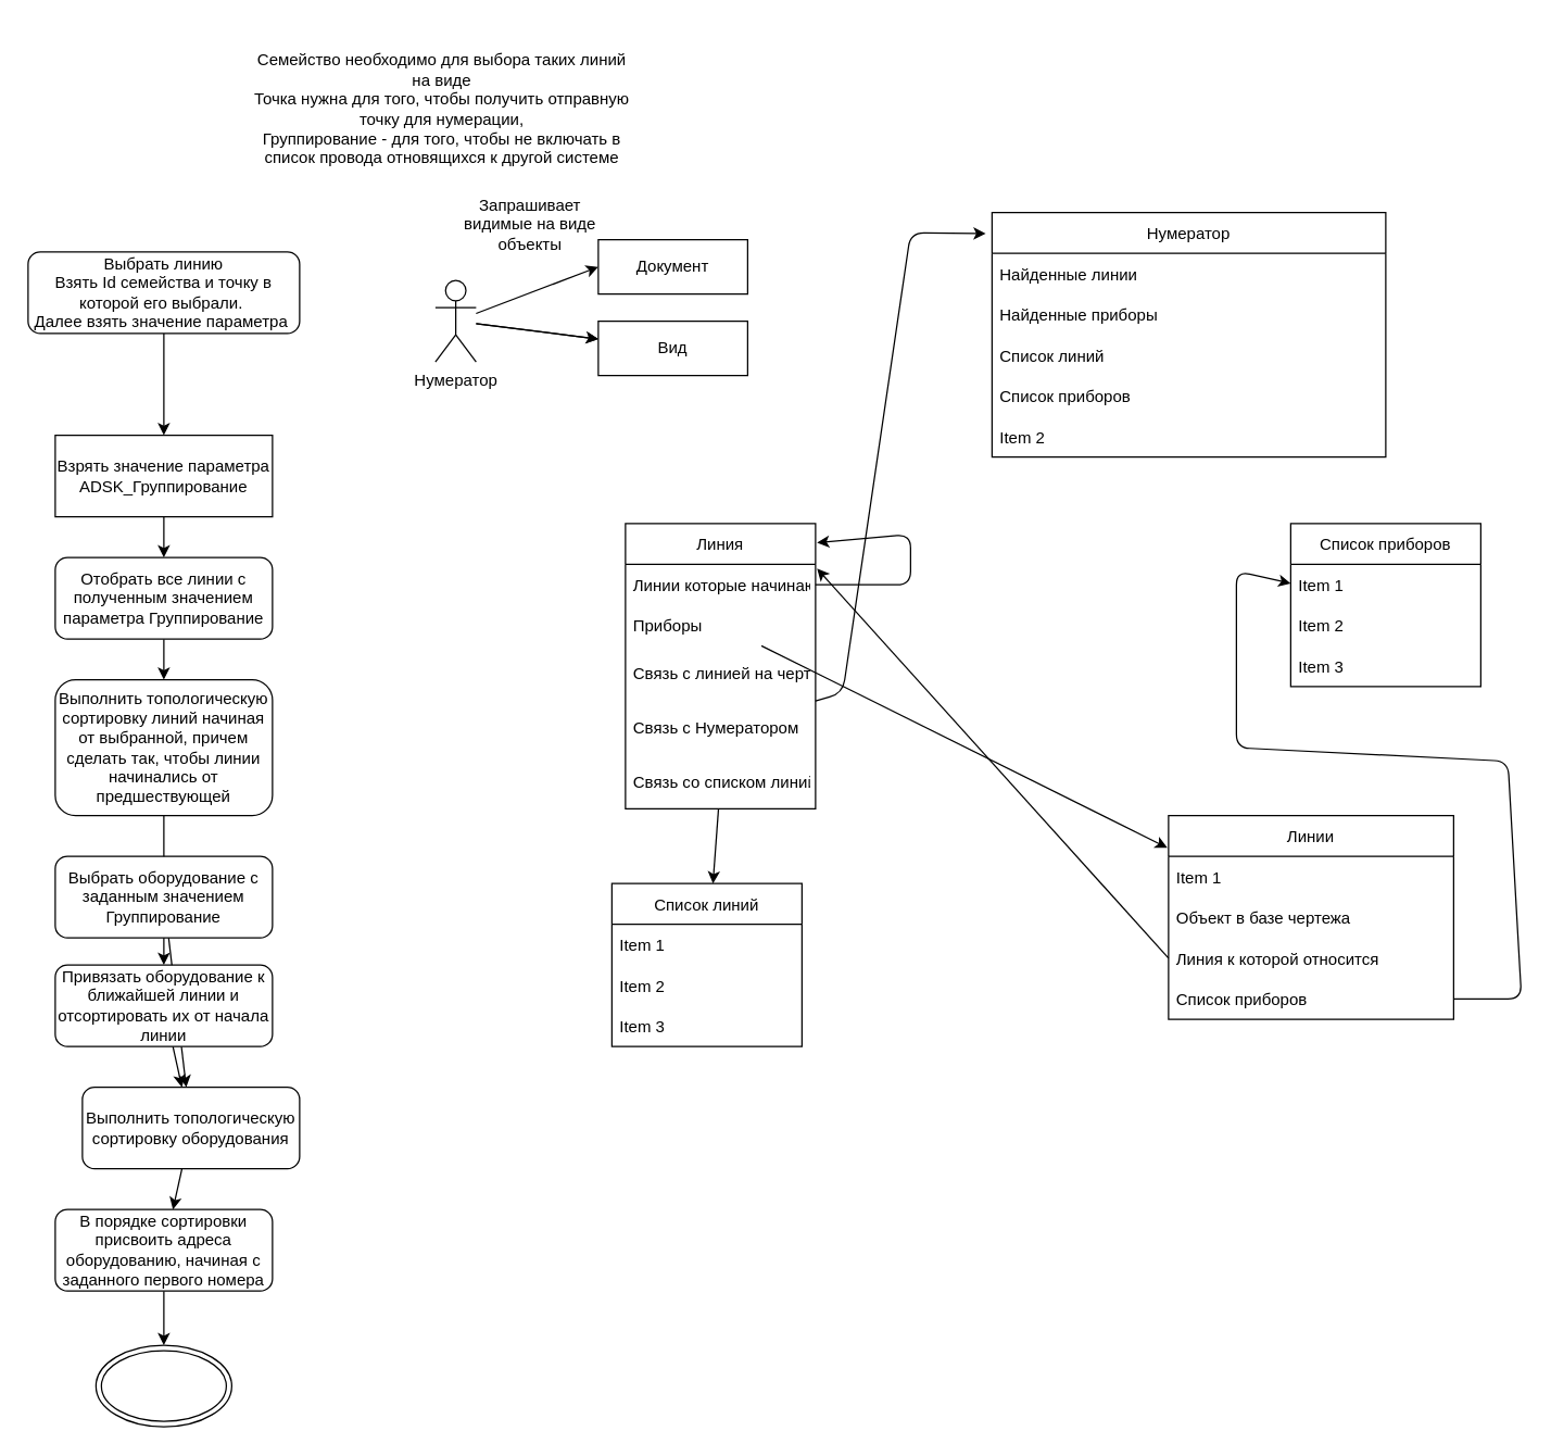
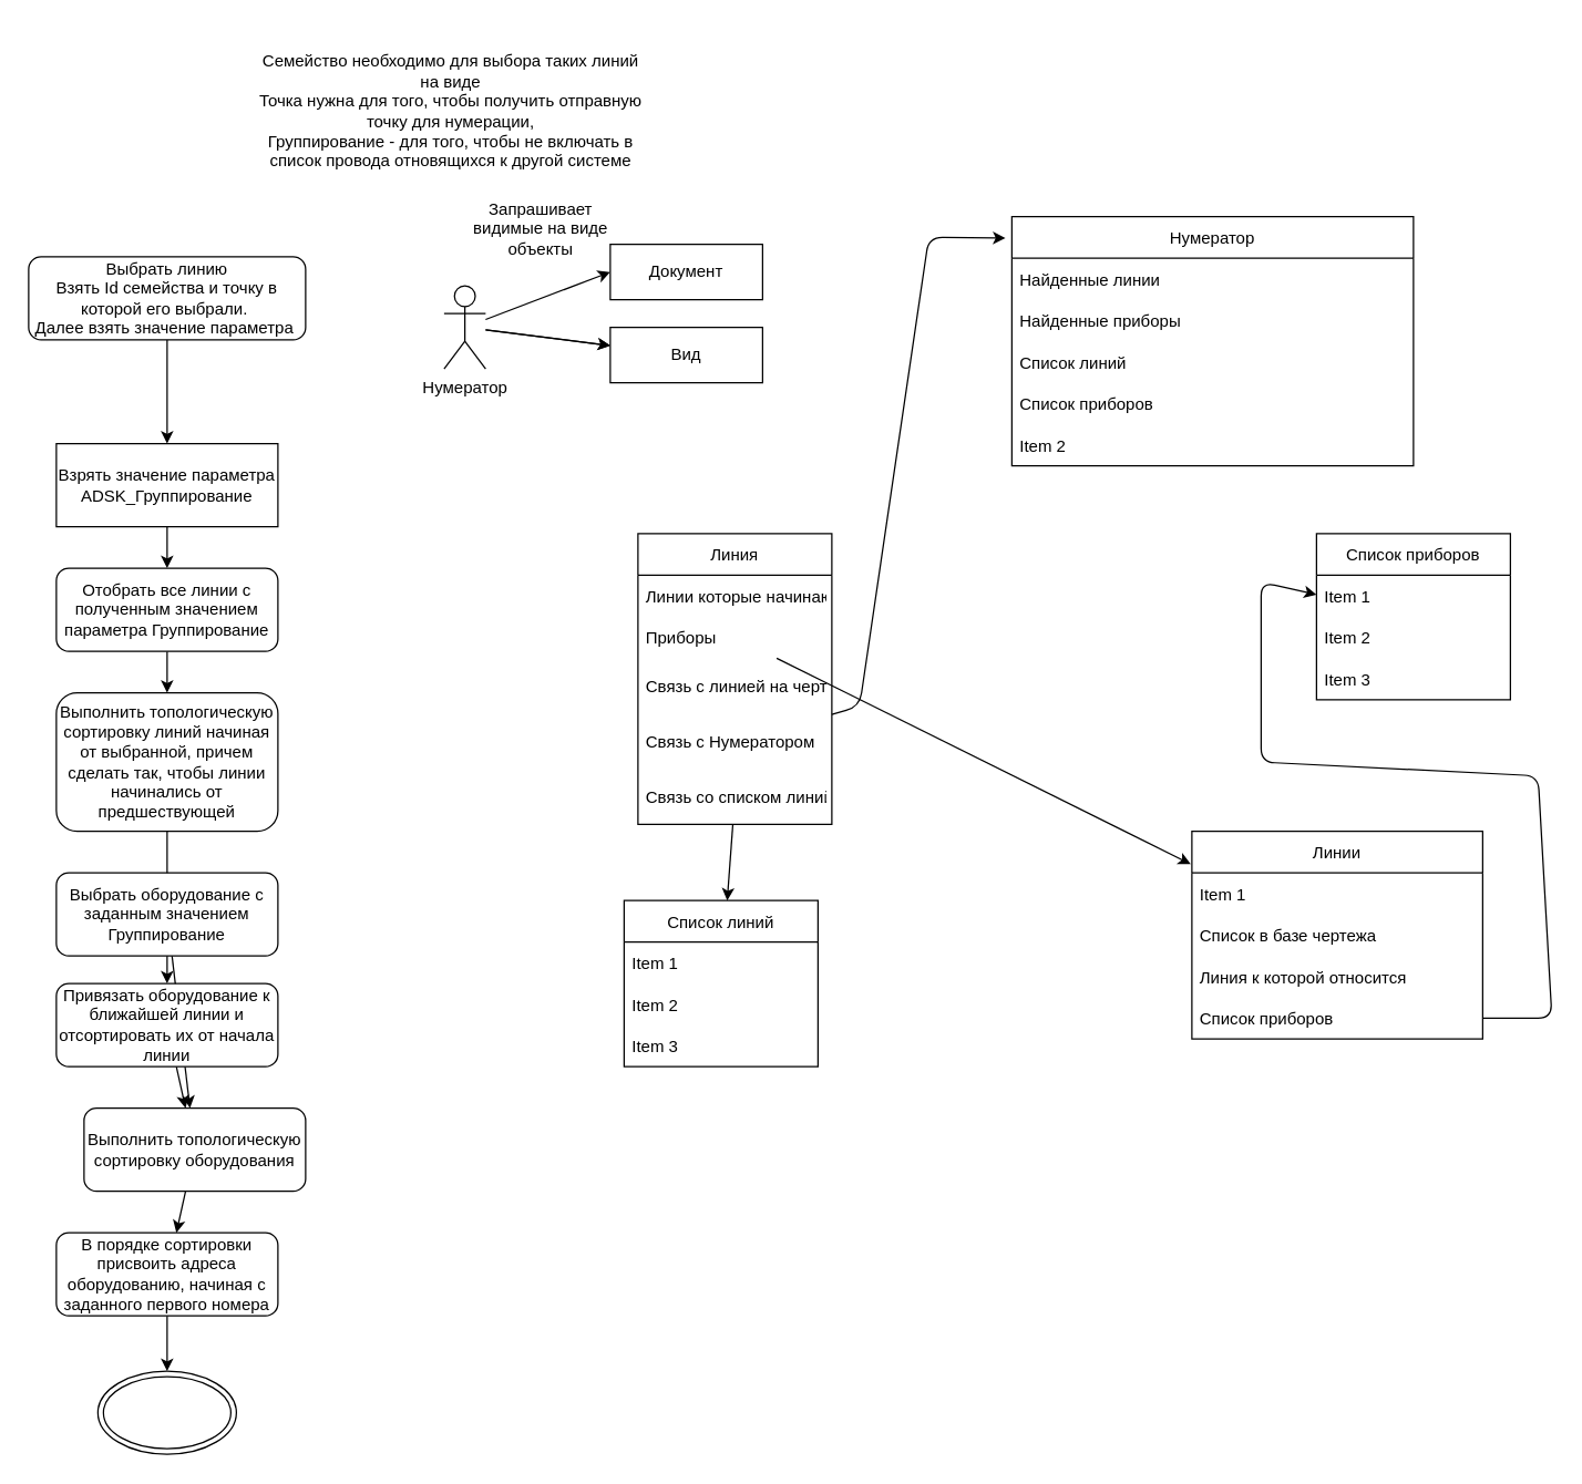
  <mxCell id="0" />
  <mxCell id="1" parent="0" />
  <mxCell id="2" value="" style="edgeStyle=none;html=1;" parent="1" source="3" target="6" edge="1"><mxGeometry relative="1" as="geometry" /></mxCell>
  <mxCell id="3" value="Выбрать линию&lt;br&gt;Взять Id семейства и точку в которой его выбрали.&amp;nbsp;&lt;br&gt;Далее взять значение параметра&amp;nbsp;" style="rounded=1;whiteSpace=wrap;html=1;" parent="1" vertex="1"><mxGeometry x="20" y="185" width="200" height="60" as="geometry" /></mxCell>
  <mxCell id="4" value="Семейство необходимо для выбора таких линий на виде&lt;br&gt;Точка нужна для того, чтобы получить отправную точку для нумерации,&lt;br&gt;Группирование - для того, чтобы не включать в список провода отновящихся к другой системе" style="text;html=1;strokeColor=none;fillColor=none;align=center;verticalAlign=middle;whiteSpace=wrap;rounded=0;" parent="1" vertex="1"><mxGeometry x="180" y="20" width="290" height="120" as="geometry" /></mxCell>
  <mxCell id="5" value="" style="edgeStyle=none;html=1;" parent="1" source="6" target="8" edge="1"><mxGeometry relative="1" as="geometry" /></mxCell>
  <mxCell id="6" value="Взрять значение параметра&lt;br&gt;ADSK_Группирование" style="whiteSpace=wrap;html=1;rounded=0;" parent="1" vertex="1"><mxGeometry x="40" y="320" width="160" height="60" as="geometry" /></mxCell>
  <mxCell id="7" value="" style="edgeStyle=none;html=1;" parent="1" source="8" target="10" edge="1"><mxGeometry relative="1" as="geometry" /></mxCell>
  <mxCell id="8" value="Отобрать все линии с полученным значением параметра Группирование" style="whiteSpace=wrap;html=1;rounded=1;" parent="1" vertex="1"><mxGeometry x="40" y="410" width="160" height="60" as="geometry" /></mxCell>
  <mxCell id="9" value="" style="edgeStyle=none;html=1;" parent="1" source="10" target="14" edge="1"><mxGeometry relative="1" as="geometry" /></mxCell>
  <mxCell id="10" value="Выполнить топологическую сортировку линий начиная от выбранной, причем сделать так, чтобы линии начинались от предшествующей" style="whiteSpace=wrap;html=1;rounded=1;" parent="1" vertex="1"><mxGeometry x="40" y="500" width="160" height="100" as="geometry" /></mxCell>
  <mxCell id="11" value="" style="edgeStyle=none;html=1;" parent="1" source="12" target="16" edge="1"><mxGeometry relative="1" as="geometry" /></mxCell>
  <mxCell id="12" value="Выбрать оборудование с заданным значением Группирование" style="whiteSpace=wrap;html=1;rounded=1;" parent="1" vertex="1"><mxGeometry x="40" y="630" width="160" height="60" as="geometry" /></mxCell>
  <mxCell id="13" value="" style="edgeStyle=none;html=1;" parent="1" source="14" target="16" edge="1"><mxGeometry relative="1" as="geometry" /></mxCell>
  <mxCell id="14" value="Привязать оборудование к ближайшей линии и отсортировать их от начала линии" style="whiteSpace=wrap;html=1;rounded=1;" parent="1" vertex="1"><mxGeometry x="40" y="710" width="160" height="60" as="geometry" /></mxCell>
  <mxCell id="15" value="" style="edgeStyle=none;html=1;" parent="1" source="16" target="18" edge="1"><mxGeometry relative="1" as="geometry" /></mxCell>
  <mxCell id="16" value="Выполнить топологическую сортировку оборудования" style="whiteSpace=wrap;html=1;rounded=1;" parent="1" vertex="1"><mxGeometry x="60" y="800" width="160" height="60" as="geometry" /></mxCell>
  <mxCell id="17" value="" style="edgeStyle=none;html=1;" parent="1" source="18" target="19" edge="1"><mxGeometry relative="1" as="geometry" /></mxCell>
  <mxCell id="18" value="В порядке сортировки присвоить адреса оборудованию, начиная с заданного первого номера" style="whiteSpace=wrap;html=1;rounded=1;" parent="1" vertex="1"><mxGeometry x="40" y="890" width="160" height="60" as="geometry" /></mxCell>
  <mxCell id="19" value="" style="ellipse;shape=doubleEllipse;whiteSpace=wrap;html=1;" parent="1" vertex="1"><mxGeometry x="70" y="990" width="100" height="60" as="geometry" /></mxCell>
  <mxCell id="20" value="" style="edgeStyle=none;html=1;" parent="1" source="23" target="25" edge="1"><mxGeometry relative="1" as="geometry" /></mxCell>
  <mxCell id="21" value="" style="edgeStyle=none;html=1;" parent="1" source="23" target="25" edge="1"><mxGeometry relative="1" as="geometry" /></mxCell>
  <mxCell id="22" style="edgeStyle=none;html=1;entryX=0;entryY=0.5;entryDx=0;entryDy=0;" parent="1" source="23" target="24" edge="1"><mxGeometry relative="1" as="geometry" /></mxCell>
  <mxCell id="23" value="Нумератор" style="shape=umlActor;verticalLabelPosition=bottom;verticalAlign=top;html=1;outlineConnect=0;" parent="1" vertex="1"><mxGeometry x="320" y="206" width="30" height="60" as="geometry" /></mxCell>
  <mxCell id="24" value="Документ" style="rounded=0;whiteSpace=wrap;html=1;" parent="1" vertex="1"><mxGeometry x="440" y="176" width="110" height="40" as="geometry" /></mxCell>
  <mxCell id="25" value="Вид" style="rounded=0;whiteSpace=wrap;html=1;" parent="1" vertex="1"><mxGeometry x="440" y="236" width="110" height="40" as="geometry" /></mxCell>
  <mxCell id="26" value="Запрашивает видимые на виде объекты" style="text;html=1;strokeColor=none;fillColor=none;align=center;verticalAlign=middle;whiteSpace=wrap;rounded=0;" parent="1" vertex="1"><mxGeometry x="330" y="140" width="120" height="50" as="geometry" /></mxCell>
  <mxCell id="27" value="Линия" style="swimlane;fontStyle=0;childLayout=stackLayout;horizontal=1;startSize=30;horizontalStack=0;resizeParent=1;resizeParentMax=0;resizeLast=0;collapsible=1;marginBottom=0;" parent="1" vertex="1"><mxGeometry x="460" y="385" width="140" height="210" as="geometry" /></mxCell>
  <mxCell id="28" value="Линии которые начинаются от нее" style="text;strokeColor=none;fillColor=none;align=left;verticalAlign=middle;spacingLeft=4;spacingRight=4;overflow=hidden;points=[[0,0.5],[1,0.5]];portConstraint=eastwest;rotatable=0;" parent="27" vertex="1"><mxGeometry y="30" width="140" height="30" as="geometry" /></mxCell>
  <mxCell id="29" value="Приборы" style="text;strokeColor=none;fillColor=none;align=left;verticalAlign=middle;spacingLeft=4;spacingRight=4;overflow=hidden;points=[[0,0.5],[1,0.5]];portConstraint=eastwest;rotatable=0;" parent="27" vertex="1"><mxGeometry y="60" width="140" height="30" as="geometry" /></mxCell>
  <mxCell id="30" value="Связь с линией на чертеже" style="text;strokeColor=none;fillColor=none;align=left;verticalAlign=middle;spacingLeft=4;spacingRight=4;overflow=hidden;points=[[0,0.5],[1,0.5]];portConstraint=eastwest;rotatable=0;" parent="27" vertex="1"><mxGeometry y="90" width="140" height="40" as="geometry" /></mxCell>
- <mxCell id="31" style="edgeStyle=none;html=1;entryX=1.008;entryY=0.067;entryDx=0;entryDy=0;entryPerimeter=0;" parent="27" source="28" target="27" edge="1"><mxGeometry relative="1" as="geometry"><mxPoint x="210" y="-10" as="targetPoint" /><Array as="points"><mxPoint x="210" y="45" /><mxPoint x="210" y="8" /></Array></mxGeometry></mxCell>
  <mxCell id="32" value="Связь с Нумератором" style="text;strokeColor=none;fillColor=none;align=left;verticalAlign=middle;spacingLeft=4;spacingRight=4;overflow=hidden;points=[[0,0.5],[1,0.5]];portConstraint=eastwest;rotatable=0;" vertex="1" parent="27"><mxGeometry y="130" width="140" height="40" as="geometry" /></mxCell>
  <mxCell id="33" value="Связь со списком линий" style="text;strokeColor=none;fillColor=none;align=left;verticalAlign=middle;spacingLeft=4;spacingRight=4;overflow=hidden;points=[[0,0.5],[1,0.5]];portConstraint=eastwest;rotatable=0;" vertex="1" parent="27"><mxGeometry y="170" width="140" height="40" as="geometry" /></mxCell>
  <mxCell id="34" value="Линии" style="swimlane;fontStyle=0;childLayout=stackLayout;horizontal=1;startSize=30;horizontalStack=0;resizeParent=1;resizeParentMax=0;resizeLast=0;collapsible=1;marginBottom=0;" parent="1" vertex="1"><mxGeometry x="860" y="600" width="210" height="150" as="geometry"><mxRectangle x="870" y="400" width="70" height="30" as="alternateBounds" /></mxGeometry></mxCell>
  <mxCell id="35" value="Item 1" style="text;strokeColor=none;fillColor=none;align=left;verticalAlign=middle;spacingLeft=4;spacingRight=4;overflow=hidden;points=[[0,0.5],[1,0.5]];portConstraint=eastwest;rotatable=0;" parent="34" vertex="1"><mxGeometry y="30" width="210" height="30" as="geometry" /></mxCell>
- <mxCell id="36" value="Объект в базе чертежа" style="text;strokeColor=none;fillColor=none;align=left;verticalAlign=middle;spacingLeft=4;spacingRight=4;overflow=hidden;points=[[0,0.5],[1,0.5]];portConstraint=eastwest;rotatable=0;" parent="34" vertex="1"><mxGeometry y="60" width="210" height="30" as="geometry" /></mxCell>
+ <mxCell id="36" value="Список в базе чертежа" style="text;strokeColor=none;fillColor=none;align=left;verticalAlign=middle;spacingLeft=4;spacingRight=4;overflow=hidden;points=[[0,0.5],[1,0.5]];portConstraint=eastwest;rotatable=0;" parent="34" vertex="1"><mxGeometry y="60" width="210" height="30" as="geometry" /></mxCell>
  <mxCell id="37" value="Линия к которой относится" style="text;strokeColor=none;fillColor=none;align=left;verticalAlign=middle;spacingLeft=4;spacingRight=4;overflow=hidden;points=[[0,0.5],[1,0.5]];portConstraint=eastwest;rotatable=0;" parent="34" vertex="1"><mxGeometry y="90" width="210" height="30" as="geometry" /></mxCell>
  <mxCell id="38" value="Список приборов" style="text;strokeColor=none;fillColor=none;align=left;verticalAlign=middle;spacingLeft=4;spacingRight=4;overflow=hidden;points=[[0,0.5],[1,0.5]];portConstraint=eastwest;rotatable=0;" vertex="1" parent="34"><mxGeometry y="120" width="210" height="30" as="geometry" /></mxCell>
  <mxCell id="39" style="edgeStyle=none;html=1;entryX=-0.004;entryY=0.158;entryDx=0;entryDy=0;entryPerimeter=0;" parent="1" source="29" target="34" edge="1"><mxGeometry relative="1" as="geometry" /></mxCell>
- <mxCell id="40" style="edgeStyle=none;html=1;entryX=1.008;entryY=0.158;entryDx=0;entryDy=0;entryPerimeter=0;exitX=0;exitY=0.5;exitDx=0;exitDy=0;" parent="1" source="37" target="27" edge="1"><mxGeometry relative="1" as="geometry" /></mxCell>
  <mxCell id="41" value="Нумератор" style="swimlane;fontStyle=0;childLayout=stackLayout;horizontal=1;startSize=30;horizontalStack=0;resizeParent=1;resizeParentMax=0;resizeLast=0;collapsible=1;marginBottom=0;" vertex="1" parent="1"><mxGeometry x="730" y="156" width="290" height="180" as="geometry"><mxRectangle x="860" y="196" width="90" height="30" as="alternateBounds" /></mxGeometry></mxCell>
  <mxCell id="42" value="Найденные линии" style="text;strokeColor=none;fillColor=none;align=left;verticalAlign=middle;spacingLeft=4;spacingRight=4;overflow=hidden;points=[[0,0.5],[1,0.5]];portConstraint=eastwest;rotatable=0;" vertex="1" parent="41"><mxGeometry y="30" width="290" height="30" as="geometry" /></mxCell>
  <mxCell id="43" value="Найденные приборы" style="text;strokeColor=none;fillColor=none;align=left;verticalAlign=middle;spacingLeft=4;spacingRight=4;overflow=hidden;points=[[0,0.5],[1,0.5]];portConstraint=eastwest;rotatable=0;" vertex="1" parent="41"><mxGeometry y="60" width="290" height="30" as="geometry" /></mxCell>
  <mxCell id="44" value="Список линий" style="text;strokeColor=none;fillColor=none;align=left;verticalAlign=middle;spacingLeft=4;spacingRight=4;overflow=hidden;points=[[0,0.5],[1,0.5]];portConstraint=eastwest;rotatable=0;" vertex="1" parent="41"><mxGeometry y="90" width="290" height="30" as="geometry" /></mxCell>
  <mxCell id="45" value="Список приборов" style="text;strokeColor=none;fillColor=none;align=left;verticalAlign=middle;spacingLeft=4;spacingRight=4;overflow=hidden;points=[[0,0.5],[1,0.5]];portConstraint=eastwest;rotatable=0;" vertex="1" parent="41"><mxGeometry y="120" width="290" height="30" as="geometry" /></mxCell>
  <mxCell id="46" value="Item 2" style="text;strokeColor=none;fillColor=none;align=left;verticalAlign=middle;spacingLeft=4;spacingRight=4;overflow=hidden;points=[[0,0.5],[1,0.5]];portConstraint=eastwest;rotatable=0;" vertex="1" parent="41"><mxGeometry y="150" width="290" height="30" as="geometry" /></mxCell>
  <mxCell id="47" style="edgeStyle=none;html=1;entryX=-0.016;entryY=0.086;entryDx=0;entryDy=0;entryPerimeter=0;" edge="1" parent="1" source="32" target="41"><mxGeometry relative="1" as="geometry"><Array as="points"><mxPoint x="620" y="510" /><mxPoint x="670" y="171" /></Array></mxGeometry></mxCell>
  <mxCell id="48" value="Список приборов" style="swimlane;fontStyle=0;childLayout=stackLayout;horizontal=1;startSize=30;horizontalStack=0;resizeParent=1;resizeParentMax=0;resizeLast=0;collapsible=1;marginBottom=0;" vertex="1" parent="1"><mxGeometry x="950" y="385" width="140" height="120" as="geometry" /></mxCell>
  <mxCell id="49" value="Item 1" style="text;strokeColor=none;fillColor=none;align=left;verticalAlign=middle;spacingLeft=4;spacingRight=4;overflow=hidden;points=[[0,0.5],[1,0.5]];portConstraint=eastwest;rotatable=0;" vertex="1" parent="48"><mxGeometry y="30" width="140" height="30" as="geometry" /></mxCell>
  <mxCell id="50" value="Item 2" style="text;strokeColor=none;fillColor=none;align=left;verticalAlign=middle;spacingLeft=4;spacingRight=4;overflow=hidden;points=[[0,0.5],[1,0.5]];portConstraint=eastwest;rotatable=0;" vertex="1" parent="48"><mxGeometry y="60" width="140" height="30" as="geometry" /></mxCell>
  <mxCell id="51" value="Item 3" style="text;strokeColor=none;fillColor=none;align=left;verticalAlign=middle;spacingLeft=4;spacingRight=4;overflow=hidden;points=[[0,0.5],[1,0.5]];portConstraint=eastwest;rotatable=0;" vertex="1" parent="48"><mxGeometry y="90" width="140" height="30" as="geometry" /></mxCell>
  <mxCell id="52" value="Список линий" style="swimlane;fontStyle=0;childLayout=stackLayout;horizontal=1;startSize=30;horizontalStack=0;resizeParent=1;resizeParentMax=0;resizeLast=0;collapsible=1;marginBottom=0;" vertex="1" parent="1"><mxGeometry x="450" y="650" width="140" height="120" as="geometry" /></mxCell>
  <mxCell id="53" value="Item 1" style="text;strokeColor=none;fillColor=none;align=left;verticalAlign=middle;spacingLeft=4;spacingRight=4;overflow=hidden;points=[[0,0.5],[1,0.5]];portConstraint=eastwest;rotatable=0;" vertex="1" parent="52"><mxGeometry y="30" width="140" height="30" as="geometry" /></mxCell>
  <mxCell id="54" value="Item 2" style="text;strokeColor=none;fillColor=none;align=left;verticalAlign=middle;spacingLeft=4;spacingRight=4;overflow=hidden;points=[[0,0.5],[1,0.5]];portConstraint=eastwest;rotatable=0;" vertex="1" parent="52"><mxGeometry y="60" width="140" height="30" as="geometry" /></mxCell>
  <mxCell id="55" value="Item 3" style="text;strokeColor=none;fillColor=none;align=left;verticalAlign=middle;spacingLeft=4;spacingRight=4;overflow=hidden;points=[[0,0.5],[1,0.5]];portConstraint=eastwest;rotatable=0;" vertex="1" parent="52"><mxGeometry y="90" width="140" height="30" as="geometry" /></mxCell>
  <mxCell id="56" style="edgeStyle=none;html=1;" edge="1" parent="1" source="33" target="52"><mxGeometry relative="1" as="geometry" /></mxCell>
  <mxCell id="57" style="edgeStyle=none;html=1;" edge="1" parent="1" source="38" target="48"><mxGeometry relative="1" as="geometry"><mxPoint x="1130" y="720" as="targetPoint" /><Array as="points"><mxPoint x="1120" y="735" /><mxPoint x="1110" y="560" /><mxPoint x="910" y="550" /><mxPoint x="910" y="420" /></Array></mxGeometry></mxCell>
